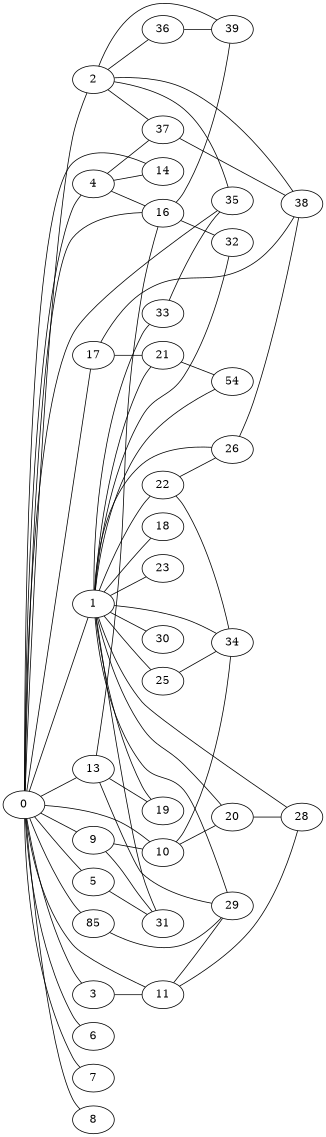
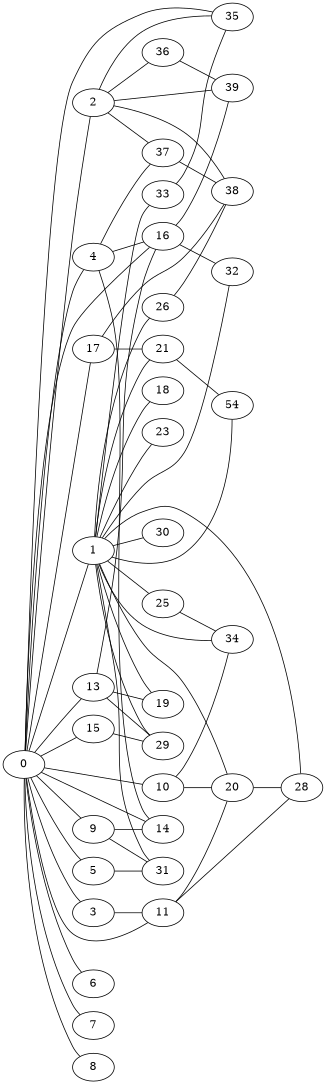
  graph {
    rankdir=LR
    0
    1
    2
    3
    4
    5
    6
    7
    8
    9
    10
    11
    13
    14
-   15 [label=85]
+   15
    16
    17
    35
    32
    34
    33
    18
    19
    20
    21
-   22
    23
    n28 [label=54]
    25
    26
    28
    29
    30
    31
    36
    37
    38
    39
    0 -- 1
    0 -- 2
    0 -- 3
    0 -- 4
    0 -- 5
    0 -- 6
    0 -- 7
    0 -- 8
    0 -- 9
    0 -- 10
    0 -- 11
    0 -- 13
    0 -- 14
    0 -- 15
    0 -- 16
    0 -- 17
    0 -- 35
    1 -- 32
    1 -- 34
    1 -- 33
    1 -- 18
    1 -- 19
    1 -- 20
    1 -- 21
-   1 -- 22
    1 -- 23
    1 -- n28
    1 -- 25
    1 -- 26
    1 -- 28
    1 -- 29
    1 -- 30
    1 -- 31
    2 -- 35
    2 -- 36
    2 -- 37
    2 -- 38
    2 -- 39
    3 -- 11
    4 -- 14
    4 -- 16
    4 -- 37
    5 -- 31
-   9 -- 10
+   9 -- 14
    9 -- 31
    10 -- 34
    10 -- 20
-   11 -- 29
+   11 -- 20
    11 -- 28
    13 -- 16
    13 -- 19
    13 -- 29
    15 -- 29
    16 -- 32
    16 -- 39
    17 -- 21
    17 -- 38
    33 -- 35
    20 -- 28
    21 -- n28
-   22 -- 34
-   22 -- 26
    25 -- 34
    26 -- 38
    36 -- 39
    37 -- 38
  }
